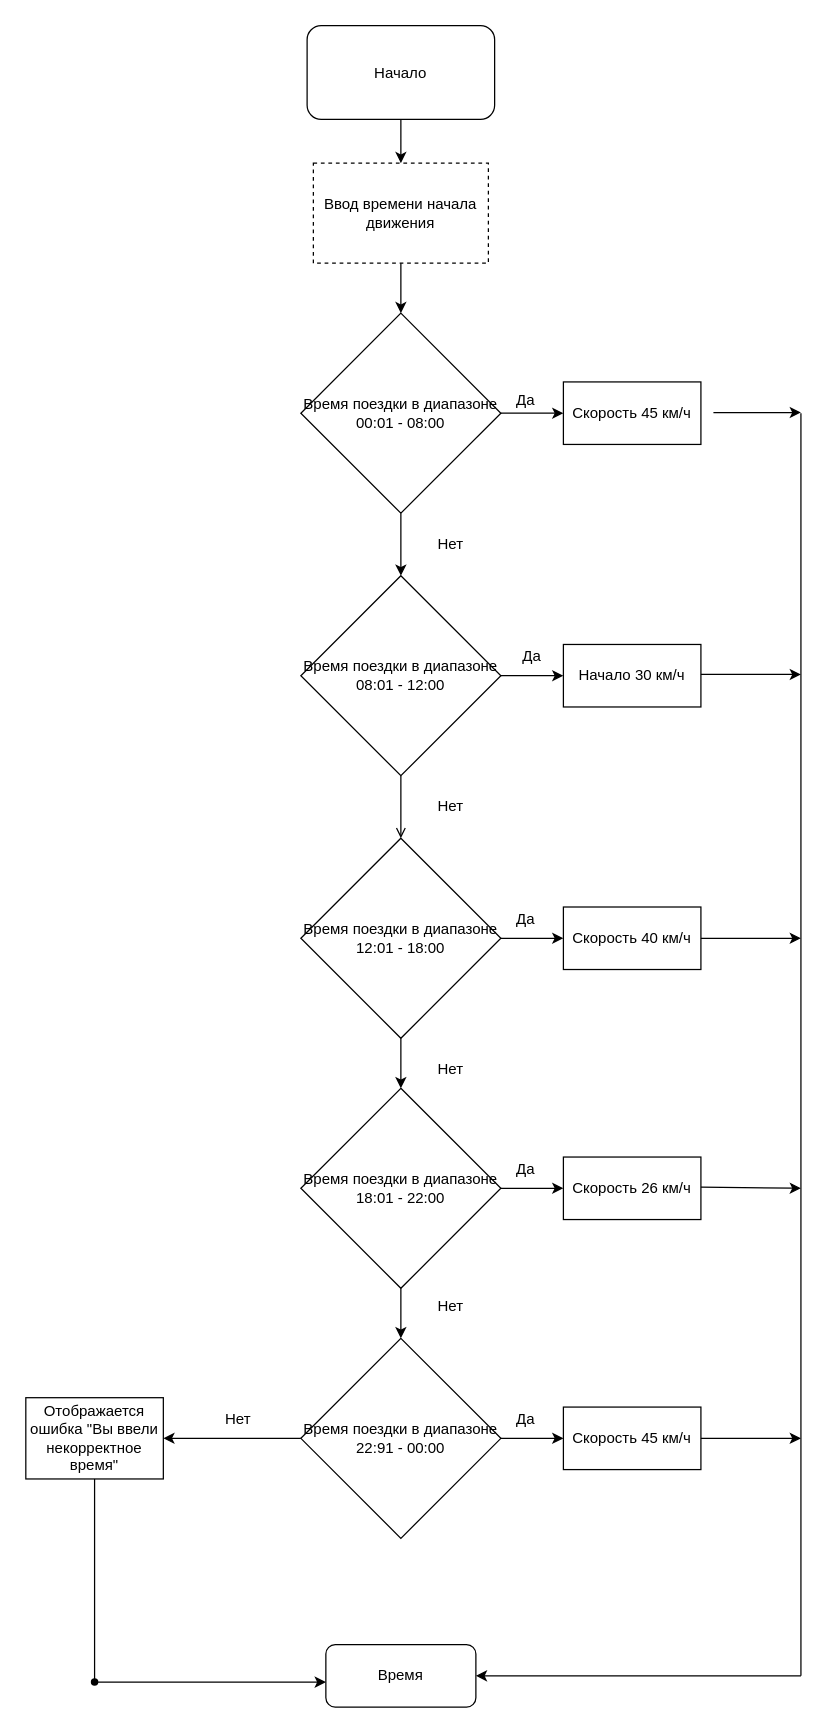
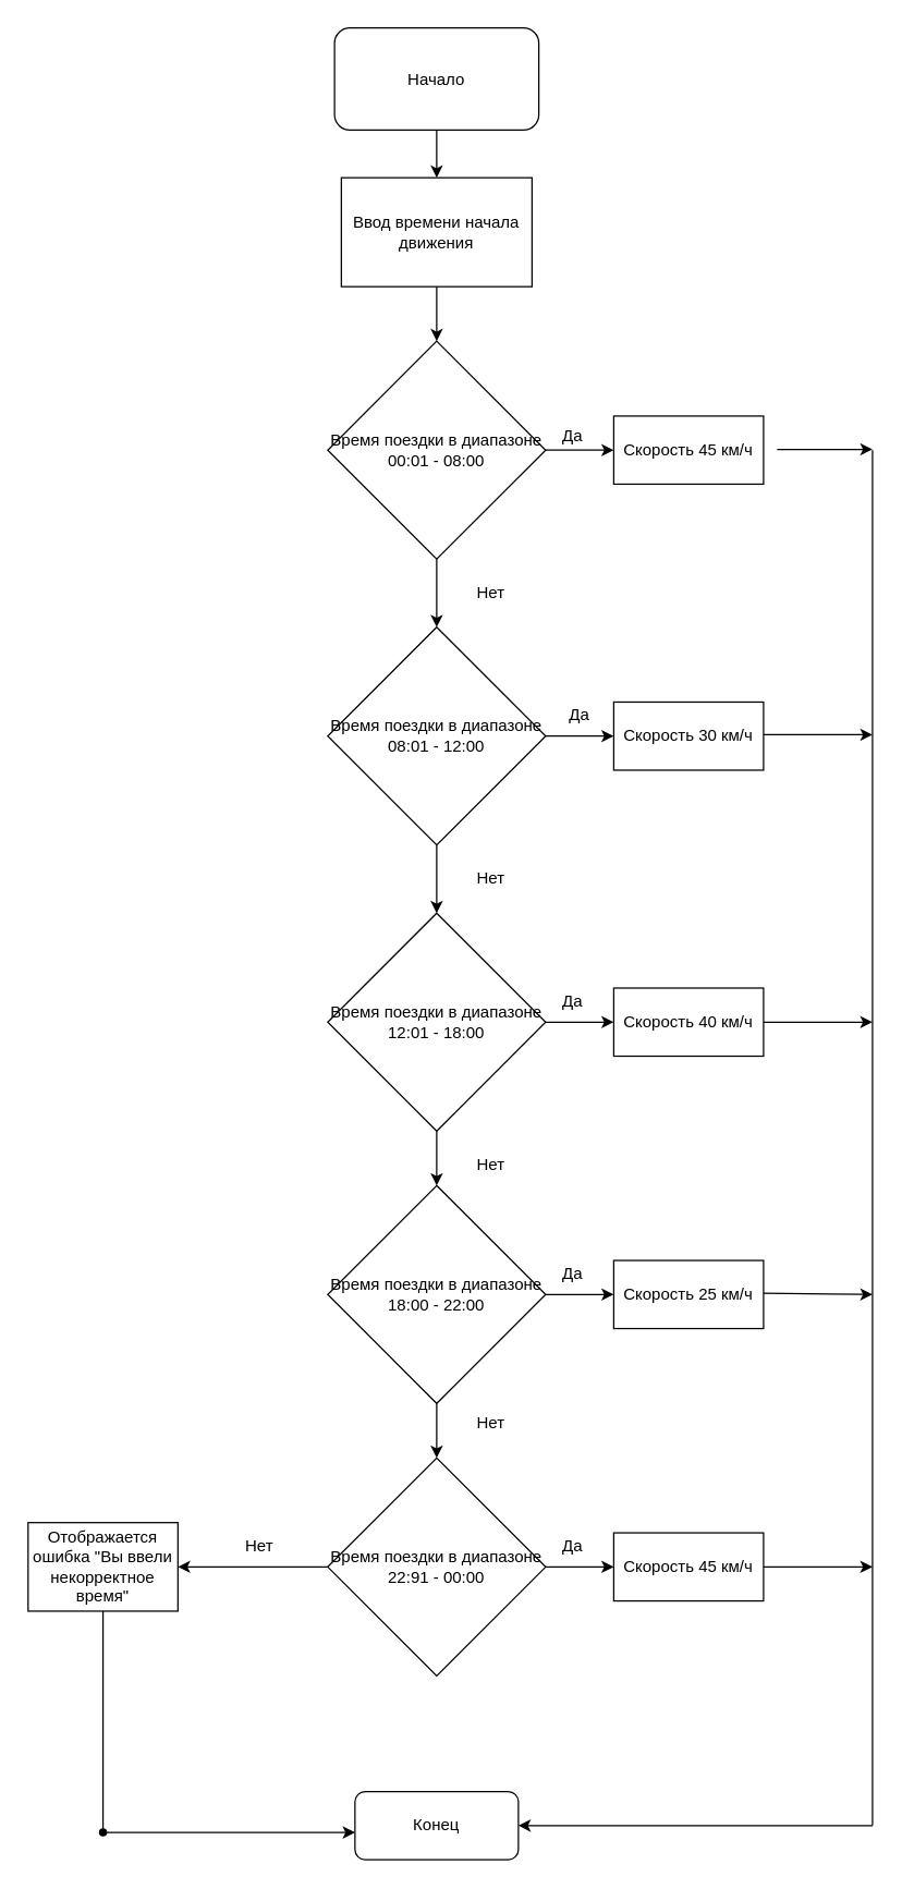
  <mxCell id="0" />
  <mxCell id="1" parent="0" />
  <mxCell id="2" value="" style="edgeStyle=orthogonalEdgeStyle;rounded=0;orthogonalLoop=1;jettySize=auto;html=1;" parent="1" source="3" target="6" edge="1"><mxGeometry relative="1" as="geometry" /></mxCell>
  <mxCell id="3" value="Начало" style="rounded=1;whiteSpace=wrap;html=1;" parent="1" vertex="1"><mxGeometry x="245" y="20" width="150" height="75" as="geometry" /></mxCell>
  <mxCell id="4" value="" style="edgeStyle=orthogonalEdgeStyle;rounded=0;orthogonalLoop=1;jettySize=auto;html=1;" parent="1" source="5" target="15" edge="1"><mxGeometry relative="1" as="geometry" /></mxCell>
  <mxCell id="5" value="Время поездки в диапазоне 00:01 - 08:00" style="rhombus;whiteSpace=wrap;html=1;" parent="1" vertex="1"><mxGeometry x="240" y="250" width="160" height="160" as="geometry" /></mxCell>
- <mxCell id="6" value="Ввод времени начала движения" style="rounded=0;whiteSpace=wrap;html=1;dashed=1;" parent="1" vertex="1"><mxGeometry x="250" y="130" width="140" height="80" as="geometry" /></mxCell>
+ <mxCell id="6" value="Ввод времени начала движения" style="rounded=0;whiteSpace=wrap;html=1;" parent="1" vertex="1"><mxGeometry x="250" y="130" width="140" height="80" as="geometry" /></mxCell>
  <mxCell id="7" value="" style="edgeStyle=orthogonalEdgeStyle;rounded=0;orthogonalLoop=1;jettySize=auto;html=1;" parent="1" source="8" target="16" edge="1"><mxGeometry relative="1" as="geometry" /></mxCell>
  <mxCell id="8" value="Время поездки в диапазоне 08:01 - 12:00" style="rhombus;whiteSpace=wrap;html=1;" parent="1" vertex="1"><mxGeometry x="240" y="460" width="160" height="160" as="geometry" /></mxCell>
  <mxCell id="9" value="" style="edgeStyle=orthogonalEdgeStyle;rounded=0;orthogonalLoop=1;jettySize=auto;html=1;" parent="1" source="10" target="17" edge="1"><mxGeometry relative="1" as="geometry" /></mxCell>
  <mxCell id="10" value="Время поездки в диапазоне 12:01 - 18:00" style="rhombus;whiteSpace=wrap;html=1;" parent="1" vertex="1"><mxGeometry x="240" y="670" width="160" height="160" as="geometry" /></mxCell>
  <mxCell id="11" value="" style="edgeStyle=orthogonalEdgeStyle;rounded=0;orthogonalLoop=1;jettySize=auto;html=1;" parent="1" source="12" target="18" edge="1"><mxGeometry relative="1" as="geometry" /></mxCell>
- <mxCell id="12" value="Время поездки в диапазоне 18:01 - 22:00" style="rhombus;whiteSpace=wrap;html=1;" parent="1" vertex="1"><mxGeometry x="240" y="870" width="160" height="160" as="geometry" /></mxCell>
+ <mxCell id="12" value="Время поездки в диапазоне 18:00 - 22:00" style="rhombus;whiteSpace=wrap;html=1;" parent="1" vertex="1"><mxGeometry x="240" y="870" width="160" height="160" as="geometry" /></mxCell>
  <mxCell id="13" value="" style="edgeStyle=orthogonalEdgeStyle;rounded=0;orthogonalLoop=1;jettySize=auto;html=1;" parent="1" source="14" target="19" edge="1"><mxGeometry relative="1" as="geometry" /></mxCell>
  <mxCell id="14" value="Время поездки в диапазоне 22:91 - 00:00" style="rhombus;whiteSpace=wrap;html=1;" parent="1" vertex="1"><mxGeometry x="240" y="1070" width="160" height="160" as="geometry" /></mxCell>
  <mxCell id="15" value="Скорость 45 км/ч" style="rounded=0;whiteSpace=wrap;html=1;" parent="1" vertex="1"><mxGeometry x="450" y="305" width="110" height="50" as="geometry" /></mxCell>
- <mxCell id="16" value="Начало 30 км/ч" style="rounded=0;whiteSpace=wrap;html=1;" parent="1" vertex="1"><mxGeometry x="450" y="515" width="110" height="50" as="geometry" /></mxCell>
+ <mxCell id="16" value="Скорость 30 км/ч" style="rounded=0;whiteSpace=wrap;html=1;" parent="1" vertex="1"><mxGeometry x="450" y="515" width="110" height="50" as="geometry" /></mxCell>
  <mxCell id="17" value="Скорость 40 км/ч" style="rounded=0;whiteSpace=wrap;html=1;" parent="1" vertex="1"><mxGeometry x="450" y="725" width="110" height="50" as="geometry" /></mxCell>
- <mxCell id="18" value="Скорость 26 км/ч" style="rounded=0;whiteSpace=wrap;html=1;" parent="1" vertex="1"><mxGeometry x="450" y="925" width="110" height="50" as="geometry" /></mxCell>
+ <mxCell id="18" value="Скорость 25 км/ч" style="rounded=0;whiteSpace=wrap;html=1;" parent="1" vertex="1"><mxGeometry x="450" y="925" width="110" height="50" as="geometry" /></mxCell>
  <mxCell id="19" value="Скорость 45 км/ч" style="rounded=0;whiteSpace=wrap;html=1;" parent="1" vertex="1"><mxGeometry x="450" y="1125" width="110" height="50" as="geometry" /></mxCell>
- <mxCell id="20" value="Время" style="rounded=1;whiteSpace=wrap;html=1;" parent="1" vertex="1"><mxGeometry x="260" y="1315" width="120" height="50" as="geometry" /></mxCell>
+ <mxCell id="20" value="Конец" style="rounded=1;whiteSpace=wrap;html=1;" parent="1" vertex="1"><mxGeometry x="260" y="1315" width="120" height="50" as="geometry" /></mxCell>
  <mxCell id="21" value="" style="endArrow=classic;html=1;rounded=0;exitX=0.5;exitY=1;exitDx=0;exitDy=0;entryX=0.5;entryY=0;entryDx=0;entryDy=0;" parent="1" source="6" target="5" edge="1"><mxGeometry width="50" height="50" relative="1" as="geometry"><mxPoint x="230" y="390" as="sourcePoint" /><mxPoint x="280" y="340" as="targetPoint" /></mxGeometry></mxCell>
  <mxCell id="22" value="" style="endArrow=classic;html=1;rounded=0;entryX=0.5;entryY=0;entryDx=0;entryDy=0;" parent="1" source="5" target="8" edge="1"><mxGeometry width="50" height="50" relative="1" as="geometry"><mxPoint x="330" y="220" as="sourcePoint" /><mxPoint x="330" y="260" as="targetPoint" /><Array as="points" /></mxGeometry></mxCell>
- <mxCell id="23" value="" style="endArrow=open;html=1;rounded=0;exitX=0.5;exitY=1;exitDx=0;exitDy=0;entryX=0.5;entryY=0;entryDx=0;entryDy=0;" parent="1" source="8" target="10" edge="1"><mxGeometry width="50" height="50" relative="1" as="geometry"><mxPoint x="330" y="220" as="sourcePoint" /><mxPoint x="330" y="260" as="targetPoint" /></mxGeometry></mxCell>
+ <mxCell id="23" value="" style="endArrow=classic;html=1;rounded=0;exitX=0.5;exitY=1;exitDx=0;exitDy=0;entryX=0.5;entryY=0;entryDx=0;entryDy=0;" parent="1" source="8" target="10" edge="1"><mxGeometry width="50" height="50" relative="1" as="geometry"><mxPoint x="330" y="220" as="sourcePoint" /><mxPoint x="330" y="260" as="targetPoint" /></mxGeometry></mxCell>
  <mxCell id="24" value="" style="endArrow=classic;html=1;rounded=0;exitX=0.5;exitY=1;exitDx=0;exitDy=0;entryX=0.5;entryY=0;entryDx=0;entryDy=0;" parent="1" source="10" target="12" edge="1"><mxGeometry width="50" height="50" relative="1" as="geometry"><mxPoint x="330" y="630" as="sourcePoint" /><mxPoint x="330" y="680" as="targetPoint" /></mxGeometry></mxCell>
  <mxCell id="25" value="" style="endArrow=classic;html=1;rounded=0;exitX=0.5;exitY=1;exitDx=0;exitDy=0;entryX=0.5;entryY=0;entryDx=0;entryDy=0;" parent="1" source="12" target="14" edge="1"><mxGeometry width="50" height="50" relative="1" as="geometry"><mxPoint x="330" y="840" as="sourcePoint" /><mxPoint x="330" y="880" as="targetPoint" /></mxGeometry></mxCell>
  <mxCell id="26" value="Да" style="text;html=1;strokeColor=none;fillColor=none;align=center;verticalAlign=middle;whiteSpace=wrap;rounded=0;" parent="1" vertex="1"><mxGeometry x="390" y="305" width="60" height="30" as="geometry" /></mxCell>
  <mxCell id="27" value="Да" style="text;html=1;strokeColor=none;fillColor=none;align=center;verticalAlign=middle;whiteSpace=wrap;rounded=0;" parent="1" vertex="1"><mxGeometry x="395" y="510" width="60" height="30" as="geometry" /></mxCell>
  <mxCell id="28" value="Да" style="text;html=1;strokeColor=none;fillColor=none;align=center;verticalAlign=middle;whiteSpace=wrap;rounded=0;" parent="1" vertex="1"><mxGeometry x="390" y="720" width="60" height="30" as="geometry" /></mxCell>
  <mxCell id="29" value="Да" style="text;html=1;strokeColor=none;fillColor=none;align=center;verticalAlign=middle;whiteSpace=wrap;rounded=0;" parent="1" vertex="1"><mxGeometry x="390" y="920" width="60" height="30" as="geometry" /></mxCell>
  <mxCell id="30" value="Да" style="text;html=1;strokeColor=none;fillColor=none;align=center;verticalAlign=middle;whiteSpace=wrap;rounded=0;" parent="1" vertex="1"><mxGeometry x="390" y="1120" width="60" height="30" as="geometry" /></mxCell>
  <mxCell id="31" value="Нет" style="text;html=1;strokeColor=none;fillColor=none;align=center;verticalAlign=middle;whiteSpace=wrap;rounded=0;" parent="1" vertex="1"><mxGeometry x="330" y="420" width="60" height="30" as="geometry" /></mxCell>
  <mxCell id="32" value="Нет" style="text;html=1;strokeColor=none;fillColor=none;align=center;verticalAlign=middle;whiteSpace=wrap;rounded=0;" parent="1" vertex="1"><mxGeometry x="330" y="630" width="60" height="30" as="geometry" /></mxCell>
  <mxCell id="33" value="Нет" style="text;html=1;strokeColor=none;fillColor=none;align=center;verticalAlign=middle;whiteSpace=wrap;rounded=0;" parent="1" vertex="1"><mxGeometry x="330" y="840" width="60" height="30" as="geometry" /></mxCell>
  <mxCell id="34" value="Нет" style="text;html=1;strokeColor=none;fillColor=none;align=center;verticalAlign=middle;whiteSpace=wrap;rounded=0;" parent="1" vertex="1"><mxGeometry x="330" y="1030" width="60" height="30" as="geometry" /></mxCell>
  <mxCell id="35" value="" style="endArrow=classic;html=1;rounded=0;exitX=0;exitY=0.5;exitDx=0;exitDy=0;" parent="1" source="14" edge="1"><mxGeometry width="50" height="50" relative="1" as="geometry"><mxPoint x="230" y="1210" as="sourcePoint" /><mxPoint x="130" y="1150" as="targetPoint" /></mxGeometry></mxCell>
  <mxCell id="36" value="Нет" style="text;html=1;strokeColor=none;fillColor=none;align=center;verticalAlign=middle;whiteSpace=wrap;rounded=0;" parent="1" vertex="1"><mxGeometry x="160" y="1120" width="60" height="30" as="geometry" /></mxCell>
  <mxCell id="37" value="" style="endArrow=classic;html=1;rounded=0;exitX=1;exitY=0.5;exitDx=0;exitDy=0;" parent="1" source="19" edge="1"><mxGeometry width="50" height="50" relative="1" as="geometry"><mxPoint x="540" y="1240" as="sourcePoint" /><mxPoint x="640" y="1150" as="targetPoint" /></mxGeometry></mxCell>
  <mxCell id="38" value="" style="endArrow=classic;html=1;rounded=0;exitX=1;exitY=0.5;exitDx=0;exitDy=0;" parent="1" edge="1"><mxGeometry width="50" height="50" relative="1" as="geometry"><mxPoint x="560" y="949" as="sourcePoint" /><mxPoint x="640" y="950" as="targetPoint" /></mxGeometry></mxCell>
  <mxCell id="39" value="" style="endArrow=classic;html=1;rounded=0;exitX=1;exitY=0.5;exitDx=0;exitDy=0;" parent="1" edge="1"><mxGeometry width="50" height="50" relative="1" as="geometry"><mxPoint x="560" y="750" as="sourcePoint" /><mxPoint x="640" y="750" as="targetPoint" /></mxGeometry></mxCell>
  <mxCell id="40" value="" style="endArrow=classic;html=1;rounded=0;exitX=1;exitY=0.5;exitDx=0;exitDy=0;" parent="1" edge="1"><mxGeometry width="50" height="50" relative="1" as="geometry"><mxPoint x="560" y="539" as="sourcePoint" /><mxPoint x="640" y="539" as="targetPoint" /></mxGeometry></mxCell>
  <mxCell id="41" value="" style="endArrow=classic;html=1;rounded=0;exitX=1;exitY=0.5;exitDx=0;exitDy=0;" parent="1" edge="1"><mxGeometry width="50" height="50" relative="1" as="geometry"><mxPoint x="570" y="329.5" as="sourcePoint" /><mxPoint x="640" y="329.5" as="targetPoint" /></mxGeometry></mxCell>
  <mxCell id="42" value="" style="endArrow=none;html=1;rounded=0;" parent="1" edge="1"><mxGeometry width="50" height="50" relative="1" as="geometry"><mxPoint x="640" y="330" as="sourcePoint" /><mxPoint x="640" y="1340" as="targetPoint" /></mxGeometry></mxCell>
  <mxCell id="43" value="" style="endArrow=classic;html=1;rounded=0;entryX=1;entryY=0.5;entryDx=0;entryDy=0;" parent="1" target="20" edge="1"><mxGeometry width="50" height="50" relative="1" as="geometry"><mxPoint x="640" y="1340" as="sourcePoint" /><mxPoint x="380" y="1340" as="targetPoint" /></mxGeometry></mxCell>
  <mxCell id="44" value="Отображается ошибка &quot;Вы ввели некорректное время&quot;" style="rounded=0;whiteSpace=wrap;html=1;" vertex="1" parent="1"><mxGeometry x="20" y="1117.5" width="110" height="65" as="geometry" /></mxCell>
  <mxCell id="45" value="" style="edgeStyle=orthogonalEdgeStyle;rounded=0;orthogonalLoop=1;jettySize=auto;html=1;" edge="1" parent="1" source="46"><mxGeometry relative="1" as="geometry"><mxPoint x="260" y="1345" as="targetPoint" /></mxGeometry></mxCell>
  <mxCell id="46" value="" style="shape=waypoint;sketch=0;size=6;pointerEvents=1;points=[];fillColor=default;resizable=0;rotatable=0;perimeter=centerPerimeter;snapToPoint=1;rounded=0;" vertex="1" parent="1"><mxGeometry x="55" y="1325" width="40" height="40" as="geometry" /></mxCell>
  <mxCell id="47" value="" style="endArrow=none;html=1;rounded=0;entryX=0.5;entryY=1;entryDx=0;entryDy=0;exitX=0.525;exitY=1;exitDx=0;exitDy=0;exitPerimeter=0;" edge="1" parent="1" source="46" target="44"><mxGeometry width="50" height="50" relative="1" as="geometry"><mxPoint x="310" y="1260" as="sourcePoint" /><mxPoint x="360" y="1210" as="targetPoint" /></mxGeometry></mxCell>
